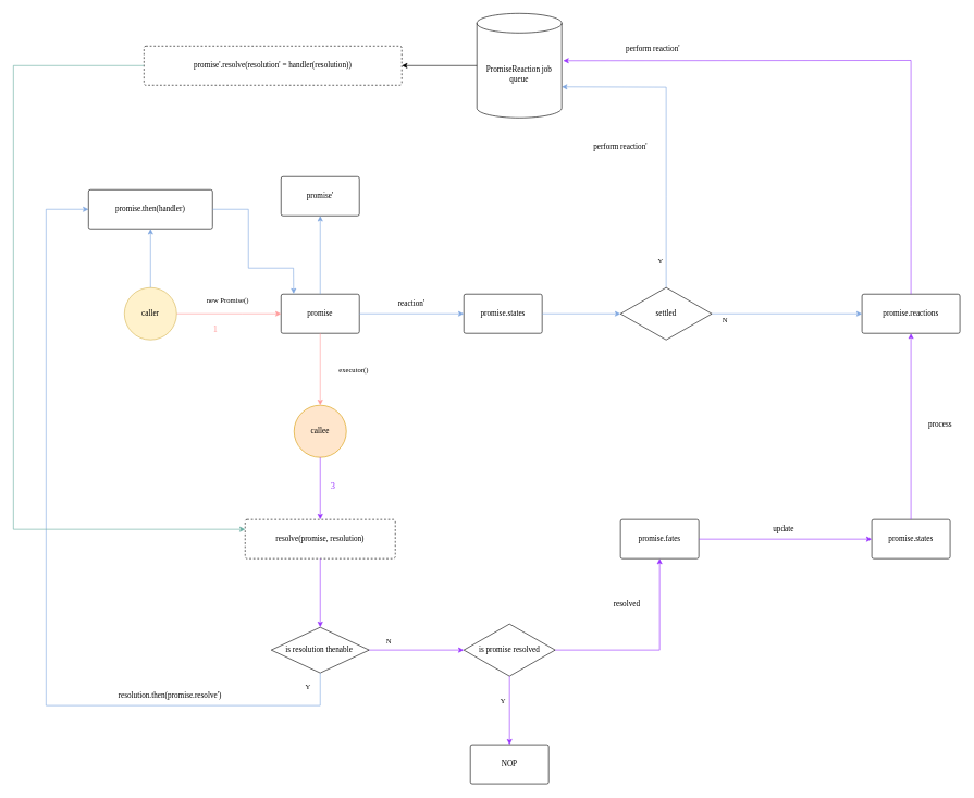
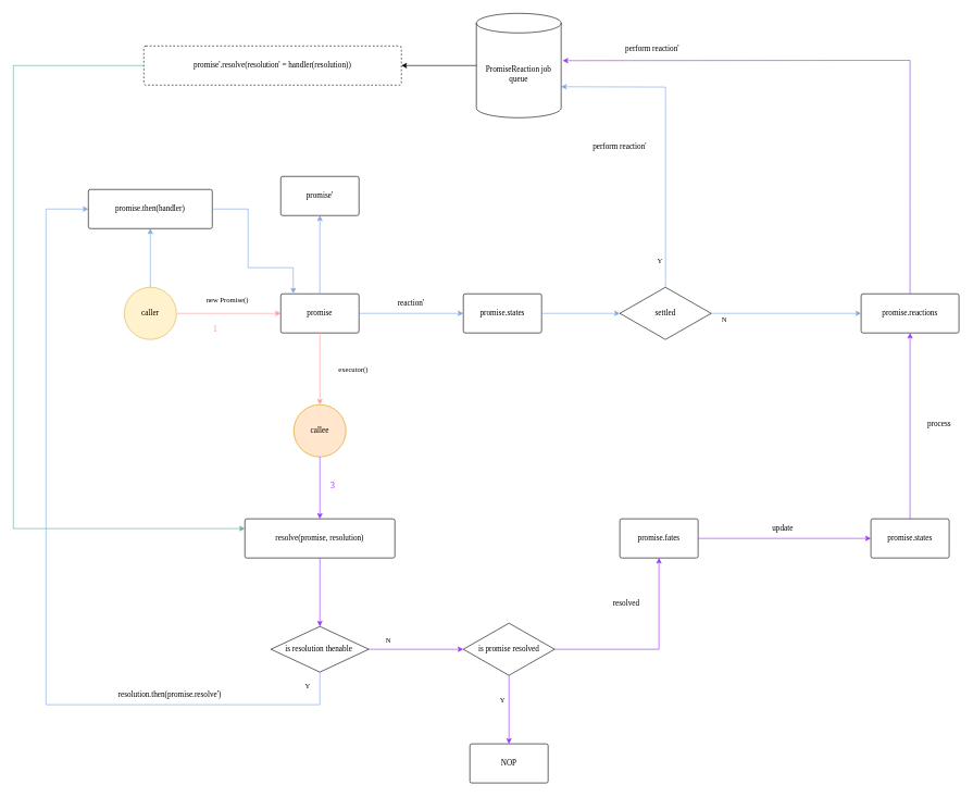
  <mxCell id="0" />
  <mxCell id="1" parent="0" />
  <mxCell id="2" value="promise" style="rounded=1;whiteSpace=wrap;html=1;arcSize=5;fontFamily=SF Mono;" parent="1" vertex="1"><mxGeometry x="430" y="450" width="120" height="60" as="geometry" /></mxCell>
  <mxCell id="3" value="promise.states" style="rounded=1;whiteSpace=wrap;html=1;arcSize=5;fontFamily=SF Mono;" parent="1" vertex="1"><mxGeometry x="710" y="450" width="120" height="60" as="geometry" /></mxCell>
  <mxCell id="4" value="promise'" style="rounded=1;whiteSpace=wrap;html=1;arcSize=5;fontFamily=SF Mono;" parent="1" vertex="1"><mxGeometry x="430" y="270" width="120" height="60" as="geometry" /></mxCell>
  <mxCell id="5" value="" style="endArrow=classic;html=1;rounded=0;entryX=0.5;entryY=1;entryDx=0;entryDy=0;exitX=0.5;exitY=0;exitDx=0;exitDy=0;strokeColor=#7EA6E0;" parent="1" source="2" target="4" edge="1"><mxGeometry width="50" height="50" relative="1" as="geometry"><mxPoint x="500" y="620" as="sourcePoint" /><mxPoint x="500" y="520" as="targetPoint" /></mxGeometry></mxCell>
  <mxCell id="6" value="" style="endArrow=classic;html=1;rounded=0;exitX=1;exitY=0.5;exitDx=0;exitDy=0;entryX=0;entryY=0.5;entryDx=0;entryDy=0;strokeColor=#7EA6E0;" parent="1" source="2" target="3" edge="1"><mxGeometry width="50" height="50" relative="1" as="geometry"><mxPoint x="550" y="510" as="sourcePoint" /><mxPoint x="600" y="460" as="targetPoint" /></mxGeometry></mxCell>
  <mxCell id="7" value="reaction'" style="text;html=1;strokeColor=none;fillColor=none;align=center;verticalAlign=middle;whiteSpace=wrap;rounded=0;fontFamily=SF Mono;" parent="1" vertex="1"><mxGeometry x="600" y="450" width="60" height="30" as="geometry" /></mxCell>
  <mxCell id="8" value="" style="endArrow=classic;html=1;rounded=0;exitX=0.5;exitY=0;exitDx=0;exitDy=0;entryX=1;entryY=0;entryDx=0;entryDy=112.5;strokeColor=#7EA6E0;entryPerimeter=0;" parent="1" source="11" target="44" edge="1"><mxGeometry width="50" height="50" relative="1" as="geometry"><mxPoint x="550" y="510" as="sourcePoint" /><mxPoint x="600" y="460" as="targetPoint" /><Array as="points"><mxPoint x="1020" y="300" /><mxPoint x="1020" y="133" /></Array></mxGeometry></mxCell>
  <mxCell id="9" value="&lt;font face=&quot;SF Mono&quot;&gt;Y&lt;/font&gt;" style="edgeLabel;html=1;align=center;verticalAlign=middle;resizable=0;points=[];" parent="8" vertex="1" connectable="0"><mxGeometry x="-0.816" y="-1" relative="1" as="geometry"><mxPoint x="-11" y="1" as="offset" /></mxGeometry></mxCell>
  <mxCell id="10" value="promise.reactions" style="rounded=1;whiteSpace=wrap;html=1;arcSize=5;fontFamily=SF Mono;" parent="1" vertex="1"><mxGeometry x="1320" y="450" width="150" height="60" as="geometry" /></mxCell>
  <mxCell id="11" value="settled" style="rhombus;whiteSpace=wrap;html=1;fontFamily=SF Mono;" parent="1" vertex="1"><mxGeometry x="950" y="440" width="140" height="80" as="geometry" /></mxCell>
  <mxCell id="12" value="perform reaction'" style="text;html=1;strokeColor=none;fillColor=none;align=center;verticalAlign=middle;whiteSpace=wrap;rounded=0;fontFamily=SF Mono;" parent="1" vertex="1"><mxGeometry x="880" y="210" width="140" height="30" as="geometry" /></mxCell>
  <mxCell id="13" value="" style="endArrow=classic;html=1;rounded=0;exitX=1;exitY=0.5;exitDx=0;exitDy=0;entryX=0;entryY=0.5;entryDx=0;entryDy=0;strokeColor=#7EA6E0;" parent="1" source="3" target="11" edge="1"><mxGeometry width="50" height="50" relative="1" as="geometry"><mxPoint x="790" y="500" as="sourcePoint" /><mxPoint x="840" y="450" as="targetPoint" /></mxGeometry></mxCell>
  <mxCell id="14" value="&lt;font face=&quot;SF Mono&quot;&gt;N&lt;/font&gt;" style="endArrow=classic;html=1;rounded=0;exitX=1;exitY=0.5;exitDx=0;exitDy=0;entryX=0;entryY=0.5;entryDx=0;entryDy=0;strokeColor=#7EA6E0;" parent="1" source="11" target="10" edge="1"><mxGeometry x="-0.826" y="-10" width="50" height="50" relative="1" as="geometry"><mxPoint x="790" y="500" as="sourcePoint" /><mxPoint x="840" y="450" as="targetPoint" /><mxPoint as="offset" /></mxGeometry></mxCell>
  <mxCell id="15" value="callee" style="ellipse;whiteSpace=wrap;html=1;aspect=fixed;fontFamily=SF Mono;fillColor=#ffe6cc;strokeColor=#d79b00;" parent="1" vertex="1"><mxGeometry x="450" y="620" width="80" height="80" as="geometry" /></mxCell>
  <mxCell id="16" value="" style="endArrow=classic;html=1;rounded=0;exitX=0.5;exitY=1;exitDx=0;exitDy=0;entryX=0.5;entryY=0;entryDx=0;entryDy=0;strokeColor=#FF9999;" parent="1" source="2" target="15" edge="1"><mxGeometry width="50" height="50" relative="1" as="geometry"><mxPoint x="790" y="640" as="sourcePoint" /><mxPoint x="840" y="590" as="targetPoint" /></mxGeometry></mxCell>
  <mxCell id="17" value="&lt;font face=&quot;SF Mono&quot;&gt;executor()&lt;/font&gt;" style="edgeLabel;html=1;align=center;verticalAlign=middle;resizable=0;points=[];" parent="16" vertex="1" connectable="0"><mxGeometry y="4" relative="1" as="geometry"><mxPoint x="46" as="offset" /></mxGeometry></mxCell>
  <mxCell id="18" value="" style="endArrow=classic;html=1;rounded=0;exitX=1;exitY=0.5;exitDx=0;exitDy=0;entryX=0;entryY=0.5;entryDx=0;entryDy=0;strokeColor=#FF9999;" parent="1" source="19" target="2" edge="1"><mxGeometry width="50" height="50" relative="1" as="geometry"><mxPoint x="310" y="480" as="sourcePoint" /><mxPoint x="720" y="590" as="targetPoint" /><Array as="points"><mxPoint x="370" y="480" /></Array></mxGeometry></mxCell>
  <mxCell id="19" value="caller" style="ellipse;whiteSpace=wrap;html=1;aspect=fixed;fontFamily=SF Mono;fillColor=#fff2cc;strokeColor=#d6b656;" parent="1" vertex="1"><mxGeometry x="190" y="440" width="80" height="80" as="geometry" /></mxCell>
  <mxCell id="20" value="is promise resolved" style="rhombus;whiteSpace=wrap;html=1;fontFamily=SF Mono;" parent="1" vertex="1"><mxGeometry x="710" y="955" width="140" height="80" as="geometry" /></mxCell>
  <mxCell id="21" value="&lt;font face=&quot;SF Mono&quot;&gt;new Promise()&lt;/font&gt;" style="edgeLabel;html=1;align=center;verticalAlign=middle;resizable=0;points=[];" parent="1" vertex="1" connectable="0"><mxGeometry x="560" y="560" as="geometry"><mxPoint x="-213" y="-102" as="offset" /></mxGeometry></mxCell>
  <mxCell id="22" value="&lt;font face=&quot;SF Mono&quot;&gt;Y&lt;/font&gt;" style="endArrow=classic;html=1;rounded=0;exitX=0.5;exitY=1;exitDx=0;exitDy=0;strokeColor=#9933FF;" parent="1" source="20" edge="1"><mxGeometry x="-0.273" y="-10" width="50" height="50" relative="1" as="geometry"><mxPoint x="1045" y="825" as="sourcePoint" /><mxPoint x="780" y="1140" as="targetPoint" /><mxPoint as="offset" /></mxGeometry></mxCell>
  <mxCell id="23" value="" style="endArrow=classic;html=1;rounded=0;exitX=1;exitY=0.5;exitDx=0;exitDy=0;entryX=0.5;entryY=1;entryDx=0;entryDy=0;strokeColor=#9933FF;" parent="1" source="20" target="34" edge="1"><mxGeometry width="50" height="50" relative="1" as="geometry"><mxPoint x="1045" y="825" as="sourcePoint" /><mxPoint x="1000" y="995" as="targetPoint" /><Array as="points"><mxPoint x="1010" y="995" /></Array></mxGeometry></mxCell>
  <mxCell id="24" value="is resolution thenable&amp;nbsp;" style="rhombus;whiteSpace=wrap;html=1;fontFamily=SF Mono;" parent="1" vertex="1"><mxGeometry x="415" y="960" width="150" height="70" as="geometry" /></mxCell>
  <mxCell id="25" value="" style="endArrow=classic;html=1;rounded=0;exitX=0.5;exitY=1;exitDx=0;exitDy=0;strokeColor=#7EA6E0;entryX=0;entryY=0.5;entryDx=0;entryDy=0;" parent="1" source="24" target="46" edge="1"><mxGeometry width="50" height="50" relative="1" as="geometry"><mxPoint x="895" y="805" as="sourcePoint" /><mxPoint x="200" y="1090" as="targetPoint" /><Array as="points"><mxPoint x="490" y="1080" /><mxPoint x="70" y="1080" /><mxPoint x="70" y="320" /></Array></mxGeometry></mxCell>
  <mxCell id="26" value="&lt;font face=&quot;SF Mono&quot;&gt;Y&lt;/font&gt;" style="edgeLabel;html=1;align=center;verticalAlign=middle;resizable=0;points=[];" parent="25" vertex="1" connectable="0"><mxGeometry x="0.267" relative="1" as="geometry"><mxPoint x="400" y="320" as="offset" /></mxGeometry></mxCell>
  <mxCell id="27" value="" style="endArrow=classic;html=1;rounded=0;exitX=1;exitY=0.5;exitDx=0;exitDy=0;entryX=0;entryY=0.5;entryDx=0;entryDy=0;strokeColor=#9933FF;" parent="1" source="24" target="20" edge="1"><mxGeometry width="50" height="50" relative="1" as="geometry"><mxPoint x="1065" y="795" as="sourcePoint" /><mxPoint x="1115" y="745" as="targetPoint" /></mxGeometry></mxCell>
  <mxCell id="28" value="&lt;font face=&quot;SF Mono&quot;&gt;N&lt;/font&gt;" style="edgeLabel;html=1;align=center;verticalAlign=middle;resizable=0;points=[];" parent="27" vertex="1" connectable="0"><mxGeometry x="-0.296" y="2" relative="1" as="geometry"><mxPoint x="-22" y="-13" as="offset" /></mxGeometry></mxCell>
- <mxCell id="29" value="resolve(promise, resolution)" style="rounded=1;whiteSpace=wrap;html=1;arcSize=5;fontFamily=SF Mono;dashed=1;" parent="1" vertex="1"><mxGeometry x="375" y="795" width="230" height="60" as="geometry" /></mxCell>
+ <mxCell id="29" value="resolve(promise, resolution)" style="rounded=1;whiteSpace=wrap;html=1;arcSize=5;fontFamily=SF Mono;" parent="1" vertex="1"><mxGeometry x="375" y="795" width="230" height="60" as="geometry" /></mxCell>
  <mxCell id="30" value="" style="endArrow=classic;html=1;rounded=0;exitX=0.5;exitY=1;exitDx=0;exitDy=0;entryX=0.5;entryY=0;entryDx=0;entryDy=0;strokeColor=#9933FF;" parent="1" source="15" target="29" edge="1"><mxGeometry width="50" height="50" relative="1" as="geometry"><mxPoint x="790" y="780" as="sourcePoint" /><mxPoint x="840" y="730" as="targetPoint" /></mxGeometry></mxCell>
  <mxCell id="31" value="" style="endArrow=classic;html=1;rounded=0;exitX=0.5;exitY=1;exitDx=0;exitDy=0;entryX=0.5;entryY=0;entryDx=0;entryDy=0;strokeColor=#9933FF;" parent="1" source="29" target="24" edge="1"><mxGeometry width="50" height="50" relative="1" as="geometry"><mxPoint x="870" y="780" as="sourcePoint" /><mxPoint x="920" y="730" as="targetPoint" /></mxGeometry></mxCell>
  <mxCell id="32" value="promise.states" style="rounded=1;whiteSpace=wrap;html=1;arcSize=5;fontFamily=SF Mono;" parent="1" vertex="1"><mxGeometry x="1335" y="795" width="120" height="60" as="geometry" /></mxCell>
  <mxCell id="33" value="update" style="text;html=1;strokeColor=none;fillColor=none;align=center;verticalAlign=middle;whiteSpace=wrap;rounded=0;fontFamily=SF Mono;" parent="1" vertex="1"><mxGeometry x="1170" y="795" width="60" height="30" as="geometry" /></mxCell>
  <mxCell id="34" value="promise.fates" style="rounded=1;whiteSpace=wrap;html=1;arcSize=5;fontFamily=SF Mono;" parent="1" vertex="1"><mxGeometry x="950" y="795" width="120" height="60" as="geometry" /></mxCell>
  <mxCell id="35" value="" style="endArrow=classic;html=1;rounded=0;entryX=0;entryY=0.5;entryDx=0;entryDy=0;exitX=1;exitY=0.5;exitDx=0;exitDy=0;strokeColor=#9933FF;" parent="1" source="34" target="32" edge="1"><mxGeometry width="50" height="50" relative="1" as="geometry"><mxPoint x="1020" y="870" as="sourcePoint" /><mxPoint x="1070" y="820" as="targetPoint" /></mxGeometry></mxCell>
  <mxCell id="36" value="resolved" style="text;html=1;strokeColor=none;fillColor=none;align=center;verticalAlign=middle;whiteSpace=wrap;rounded=0;fontFamily=SF Mono;" parent="1" vertex="1"><mxGeometry x="930" y="910" width="60" height="30" as="geometry" /></mxCell>
  <mxCell id="37" value="" style="endArrow=classic;html=1;rounded=0;exitX=0.5;exitY=0;exitDx=0;exitDy=0;entryX=0.5;entryY=1;entryDx=0;entryDy=0;strokeColor=#9933FF;" parent="1" source="32" target="10" edge="1"><mxGeometry width="50" height="50" relative="1" as="geometry"><mxPoint x="1020" y="870" as="sourcePoint" /><mxPoint x="1070" y="820" as="targetPoint" /></mxGeometry></mxCell>
  <mxCell id="38" value="process" style="text;html=1;strokeColor=none;fillColor=none;align=center;verticalAlign=middle;whiteSpace=wrap;rounded=0;fontFamily=SF Mono;" parent="1" vertex="1"><mxGeometry x="1410" y="635" width="60" height="30" as="geometry" /></mxCell>
  <mxCell id="39" value="NOP" style="rounded=1;whiteSpace=wrap;html=1;arcSize=5;fontFamily=SF Mono;" parent="1" vertex="1"><mxGeometry x="720" y="1140" width="120" height="60" as="geometry" /></mxCell>
  <mxCell id="40" value="" style="endArrow=classic;html=1;rounded=0;exitX=0.5;exitY=0;exitDx=0;exitDy=0;entryX=1.017;entryY=0.453;entryDx=0;entryDy=0;strokeColor=#9933FF;entryPerimeter=0;" parent="1" source="10" target="44" edge="1"><mxGeometry width="50" height="50" relative="1" as="geometry"><mxPoint x="730" y="690" as="sourcePoint" /><mxPoint x="780" y="640" as="targetPoint" /><Array as="points"><mxPoint x="1395" y="315" /><mxPoint x="1395" y="92" /></Array></mxGeometry></mxCell>
  <mxCell id="41" value="promise'.resolve(resolution' = handler(resolution))" style="rounded=1;whiteSpace=wrap;html=1;arcSize=5;fontFamily=SF Mono;dashed=1;" parent="1" vertex="1"><mxGeometry x="220" y="70" width="395" height="60" as="geometry" /></mxCell>
  <mxCell id="42" value="perform reaction'" style="text;html=1;strokeColor=none;fillColor=none;align=center;verticalAlign=middle;whiteSpace=wrap;rounded=0;fontFamily=SF Mono;" parent="1" vertex="1"><mxGeometry x="930" y="60" width="140" height="30" as="geometry" /></mxCell>
  <mxCell id="43" value="" style="endArrow=classic;html=1;rounded=0;exitX=0;exitY=0.5;exitDx=0;exitDy=0;entryX=0;entryY=0.25;entryDx=0;entryDy=0;strokeColor=#67AB9F;" parent="1" source="41" target="29" edge="1"><mxGeometry width="50" height="50" relative="1" as="geometry"><mxPoint x="730" y="550" as="sourcePoint" /><mxPoint x="780" y="500" as="targetPoint" /><Array as="points"><mxPoint x="20" y="100" /><mxPoint x="20" y="810" /></Array></mxGeometry></mxCell>
  <mxCell id="44" value="PromiseReaction job queue" style="shape=cylinder3;whiteSpace=wrap;html=1;boundedLbl=1;backgroundOutline=1;size=15;fontFamily=SF Mono;" parent="1" vertex="1"><mxGeometry x="730" y="20" width="130" height="160" as="geometry" /></mxCell>
  <mxCell id="45" value="" style="endArrow=classic;html=1;rounded=0;exitX=0;exitY=0.5;exitDx=0;exitDy=0;exitPerimeter=0;strokeColor=#000000;entryX=1;entryY=0.5;entryDx=0;entryDy=0;" parent="1" source="44" target="41" edge="1"><mxGeometry width="50" height="50" relative="1" as="geometry"><mxPoint x="690" y="590" as="sourcePoint" /><mxPoint x="620" y="110" as="targetPoint" /></mxGeometry></mxCell>
  <mxCell id="46" value="promise.then(handler)" style="rounded=1;whiteSpace=wrap;html=1;arcSize=5;fontFamily=SF Mono;" parent="1" vertex="1"><mxGeometry x="135" width="190" height="60" as="geometry" y="290" /></mxCell>
  <mxCell id="47" value="" style="endArrow=classic;html=1;rounded=0;exitX=0.5;exitY=0;exitDx=0;exitDy=0;entryX=0.5;entryY=1;entryDx=0;entryDy=0;strokeColor=#7EA6E0;" parent="1" source="19" target="46" edge="1"><mxGeometry width="50" height="50" relative="1" as="geometry"><mxPoint x="690" y="750" as="sourcePoint" /><mxPoint x="740" y="700" as="targetPoint" /></mxGeometry></mxCell>
  <mxCell id="48" value="" style="endArrow=classic;html=1;rounded=0;exitX=1;exitY=0.5;exitDx=0;exitDy=0;entryX=0.161;entryY=-0.008;entryDx=0;entryDy=0;entryPerimeter=0;strokeColor=#7EA6E0;" parent="1" source="46" target="2" edge="1"><mxGeometry width="50" height="50" relative="1" as="geometry"><mxPoint x="690" y="750" as="sourcePoint" /><mxPoint x="740" y="700" as="targetPoint" /><Array as="points"><mxPoint x="380" y="320" /><mxPoint x="380" y="410" /><mxPoint x="449" y="410" /></Array></mxGeometry></mxCell>
  <mxCell id="49" value="&lt;font face=&quot;SF Mono&quot;&gt;resolution.then(promise.resolve')&lt;/font&gt;" style="text;html=1;strokeColor=none;fillColor=none;align=center;verticalAlign=middle;whiteSpace=wrap;rounded=0;" parent="1" vertex="1"><mxGeometry x="105" y="1050" width="310" height="30" as="geometry" /></mxCell>
  <mxCell id="50" value="&lt;font style=&quot;font-size: 14px;&quot;&gt;1&lt;/font&gt;" style="text;html=1;strokeColor=none;fillColor=none;align=center;verticalAlign=middle;whiteSpace=wrap;rounded=0;fontFamily=SF Mono;fontColor=#FF9999;" parent="1" vertex="1"><mxGeometry x="300" y="490" width="60" height="30" as="geometry" /></mxCell>
  <mxCell id="51" value="&lt;font style=&quot;font-size: 14px;&quot;&gt;3&lt;/font&gt;" style="text;html=1;strokeColor=none;fillColor=none;align=center;verticalAlign=middle;whiteSpace=wrap;rounded=0;fontFamily=SF Mono;fontColor=#9933FF;" parent="1" vertex="1"><mxGeometry x="480" y="730" width="60" height="30" as="geometry" /></mxCell>
